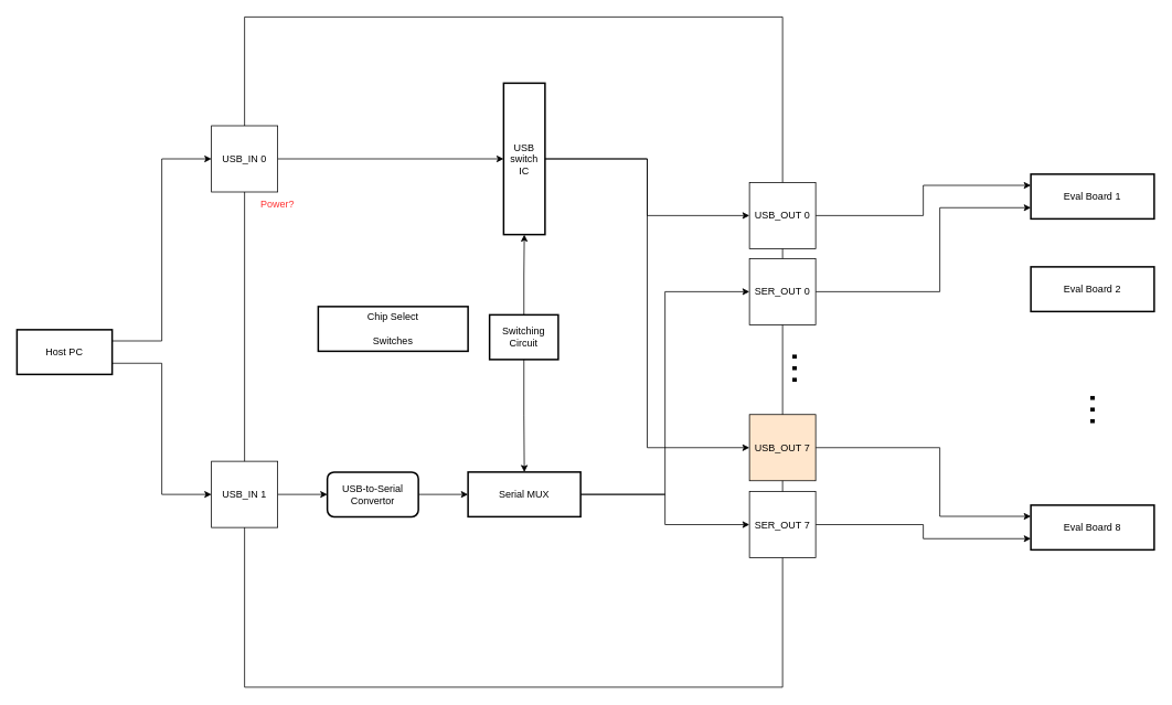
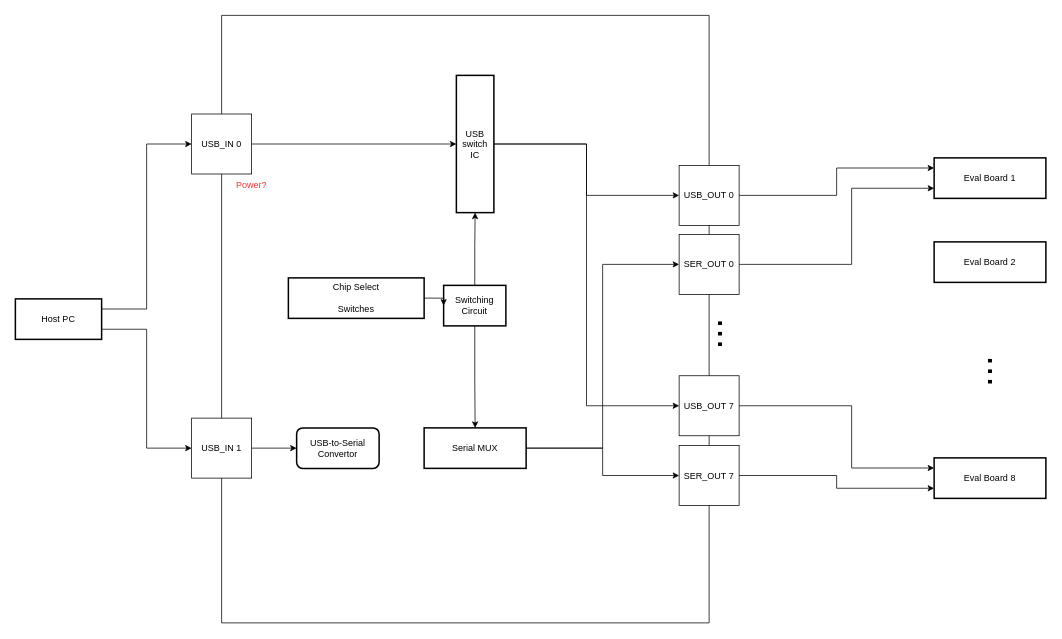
  <mxCell id="0" />
  <mxCell id="1" parent="0" />
  <mxCell id="2" style="edgeStyle=orthogonalEdgeStyle;rounded=0;orthogonalLoop=1;jettySize=auto;html=1;exitX=1;exitY=0.25;exitDx=0;exitDy=0;entryX=0;entryY=0.5;entryDx=0;entryDy=0;" edge="1" parent="1" source="4" target="16"><mxGeometry relative="1" as="geometry" /></mxCell>
  <mxCell id="3" style="edgeStyle=orthogonalEdgeStyle;rounded=0;orthogonalLoop=1;jettySize=auto;html=1;exitX=1;exitY=0.75;exitDx=0;exitDy=0;entryX=0;entryY=0.5;entryDx=0;entryDy=0;" edge="1" parent="1" source="4" target="23"><mxGeometry relative="1" as="geometry" /></mxCell>
  <mxCell id="4" value="Host PC" style="whiteSpace=wrap;strokeWidth=2;" parent="1" vertex="1"><mxGeometry x="20" y="398" width="115" height="54" as="geometry" /></mxCell>
  <mxCell id="5" value="Eval Board 1" style="whiteSpace=wrap;strokeWidth=2;" parent="1" vertex="1"><mxGeometry x="1245" y="210" width="149" height="54" as="geometry" /></mxCell>
  <mxCell id="6" value="Eval Board 2" style="whiteSpace=wrap;strokeWidth=2;" parent="1" vertex="1"><mxGeometry x="1245" y="322" width="149" height="54" as="geometry" /></mxCell>
  <mxCell id="7" value="Eval Board 8" style="whiteSpace=wrap;strokeWidth=2;" parent="1" vertex="1"><mxGeometry x="1245" y="610" width="149" height="54" as="geometry" /></mxCell>
  <mxCell id="8" value="&lt;font style=&quot;font-size: 50px;&quot;&gt;...&lt;/font&gt;" style="text;html=1;align=center;verticalAlign=middle;whiteSpace=wrap;rounded=0;rotation=90;fontSize=16;" vertex="1" parent="1"><mxGeometry x="1305" y="480" width="60" height="30" as="geometry" /></mxCell>
  <mxCell id="9" value="" style="swimlane;startSize=0;" vertex="1" parent="1"><mxGeometry x="295" y="20" width="650" height="810" as="geometry" /></mxCell>
  <mxCell id="10" value="USB switch IC" style="whiteSpace=wrap;strokeWidth=2;" parent="9" vertex="1"><mxGeometry x="313" y="80" width="50" height="183" as="geometry" /></mxCell>
  <mxCell id="11" style="edgeStyle=orthogonalEdgeStyle;rounded=0;orthogonalLoop=1;jettySize=auto;html=1;exitX=0.5;exitY=1;exitDx=0;exitDy=0;entryX=0.5;entryY=0;entryDx=0;entryDy=0;" edge="1" parent="9" source="13" target="14"><mxGeometry relative="1" as="geometry" /></mxCell>
  <mxCell id="12" style="edgeStyle=orthogonalEdgeStyle;rounded=0;orthogonalLoop=1;jettySize=auto;html=1;exitX=0.5;exitY=0;exitDx=0;exitDy=0;entryX=0.5;entryY=1;entryDx=0;entryDy=0;" edge="1" parent="9" source="13" target="10"><mxGeometry relative="1" as="geometry" /></mxCell>
  <mxCell id="13" value="Switching Circuit" style="whiteSpace=wrap;strokeWidth=2;" parent="9" vertex="1"><mxGeometry x="296" y="360" width="83" height="54" as="geometry" /></mxCell>
  <mxCell id="14" value="Serial MUX" style="whiteSpace=wrap;strokeWidth=2;" parent="9" vertex="1"><mxGeometry x="270" y="550" width="136" height="54" as="geometry" /></mxCell>
  <mxCell id="15" style="edgeStyle=orthogonalEdgeStyle;rounded=0;orthogonalLoop=1;jettySize=auto;html=1;exitX=1;exitY=0.5;exitDx=0;exitDy=0;" edge="1" parent="9" source="16" target="10"><mxGeometry relative="1" as="geometry" /></mxCell>
  <mxCell id="16" value="USB_IN 0" style="whiteSpace=wrap;html=1;aspect=fixed;" vertex="1" parent="9"><mxGeometry x="-40" y="131.5" width="80" height="80" as="geometry" /></mxCell>
+ <mxCell id="17" style="edgeStyle=orthogonalEdgeStyle;rounded=0;orthogonalLoop=1;jettySize=auto;html=1;exitX=1;exitY=0.5;exitDx=0;exitDy=0;entryX=0;entryY=0.5;entryDx=0;entryDy=0;" edge="1" parent="9" source="18" target="13"><mxGeometry relative="1" as="geometry" /></mxCell>
  <mxCell id="18" value="Chip Select&#10;&#10;Switches" style="whiteSpace=wrap;strokeWidth=2;" vertex="1" parent="9"><mxGeometry x="89" y="350" width="181" height="54" as="geometry" /></mxCell>
  <mxCell id="19" value="Power?" style="text;html=1;align=center;verticalAlign=middle;whiteSpace=wrap;rounded=0;fontColor=#FF3333;" vertex="1" parent="9"><mxGeometry x="10" y="211.5" width="60" height="30" as="geometry" /></mxCell>
- <mxCell id="20" value="" style="edgeStyle=orthogonalEdgeStyle;rounded=0;orthogonalLoop=1;jettySize=auto;html=1;" edge="1" parent="9" source="21" target="14"><mxGeometry relative="1" as="geometry" /></mxCell>
  <mxCell id="21" value="USB-to-Serial&#10;Convertor" style="whiteSpace=wrap;strokeWidth=2;rounded=1;" vertex="1" parent="9"><mxGeometry x="100" y="550" width="110" height="54" as="geometry" /></mxCell>
  <mxCell id="22" style="edgeStyle=orthogonalEdgeStyle;rounded=0;orthogonalLoop=1;jettySize=auto;html=1;exitX=1;exitY=0.5;exitDx=0;exitDy=0;entryX=0;entryY=0.5;entryDx=0;entryDy=0;" edge="1" parent="1" source="23" target="21"><mxGeometry relative="1" as="geometry" /></mxCell>
  <mxCell id="23" value="USB_IN&lt;span style=&quot;background-color: transparent; color: light-dark(rgb(0, 0, 0), rgb(255, 255, 255));&quot;&gt;&amp;nbsp;1&lt;/span&gt;" style="whiteSpace=wrap;html=1;aspect=fixed;" vertex="1" parent="1"><mxGeometry x="255" y="557" width="80" height="80" as="geometry" /></mxCell>
  <mxCell id="24" style="edgeStyle=orthogonalEdgeStyle;rounded=0;orthogonalLoop=1;jettySize=auto;html=1;exitX=1;exitY=0.5;exitDx=0;exitDy=0;entryX=0;entryY=0.25;entryDx=0;entryDy=0;" edge="1" parent="1" source="25" target="5"><mxGeometry relative="1" as="geometry" /></mxCell>
  <mxCell id="25" value="USB_OUT 0" style="whiteSpace=wrap;html=1;aspect=fixed;" vertex="1" parent="1"><mxGeometry x="905" y="220" width="80" height="80" as="geometry" /></mxCell>
  <mxCell id="26" style="edgeStyle=orthogonalEdgeStyle;rounded=0;orthogonalLoop=1;jettySize=auto;html=1;exitX=1;exitY=0.5;exitDx=0;exitDy=0;entryX=0;entryY=0.75;entryDx=0;entryDy=0;" edge="1" parent="1" source="27" target="5"><mxGeometry relative="1" as="geometry"><Array as="points"><mxPoint x="1135" y="352" /><mxPoint x="1135" y="251" /></Array></mxGeometry></mxCell>
  <mxCell id="27" value="SER_OUT 0" style="whiteSpace=wrap;html=1;aspect=fixed;" vertex="1" parent="1"><mxGeometry x="905" y="312" width="80" height="80" as="geometry" /></mxCell>
  <mxCell id="28" style="edgeStyle=orthogonalEdgeStyle;rounded=0;orthogonalLoop=1;jettySize=auto;html=1;exitX=1;exitY=0.5;exitDx=0;exitDy=0;entryX=0;entryY=0.25;entryDx=0;entryDy=0;" edge="1" parent="1" source="29" target="7"><mxGeometry relative="1" as="geometry"><Array as="points"><mxPoint x="1135" y="541" /><mxPoint x="1135" y="624" /></Array></mxGeometry></mxCell>
- <mxCell id="29" value="USB_OUT 7" style="whiteSpace=wrap;html=1;aspect=fixed;fillColor=#ffe6cc;" vertex="1" parent="1"><mxGeometry x="905" y="500.5" width="80" height="80" as="geometry" /></mxCell>
+ <mxCell id="29" value="USB_OUT 7" style="whiteSpace=wrap;html=1;aspect=fixed;" vertex="1" parent="1"><mxGeometry x="905" y="500.5" width="80" height="80" as="geometry" /></mxCell>
  <mxCell id="30" value="&lt;font style=&quot;font-size: 50px;&quot;&gt;...&lt;/font&gt;" style="text;html=1;align=center;verticalAlign=middle;whiteSpace=wrap;rounded=0;rotation=90;fontSize=16;" vertex="1" parent="1"><mxGeometry x="945" y="430" width="60" height="30" as="geometry" /></mxCell>
  <mxCell id="31" style="edgeStyle=orthogonalEdgeStyle;rounded=0;orthogonalLoop=1;jettySize=auto;html=1;exitX=1;exitY=0.5;exitDx=0;exitDy=0;entryX=0;entryY=0.75;entryDx=0;entryDy=0;" edge="1" parent="1" source="32" target="7"><mxGeometry relative="1" as="geometry" /></mxCell>
  <mxCell id="32" value="SER_OUT 7" style="whiteSpace=wrap;html=1;aspect=fixed;" vertex="1" parent="1"><mxGeometry x="905" y="593.5" width="80" height="80" as="geometry" /></mxCell>
  <mxCell id="33" style="edgeStyle=orthogonalEdgeStyle;rounded=0;orthogonalLoop=1;jettySize=auto;html=1;exitX=1;exitY=0.5;exitDx=0;exitDy=0;" edge="1" parent="1" source="14" target="32"><mxGeometry relative="1" as="geometry" /></mxCell>
  <mxCell id="34" style="edgeStyle=orthogonalEdgeStyle;rounded=0;orthogonalLoop=1;jettySize=auto;html=1;exitX=1;exitY=0.5;exitDx=0;exitDy=0;entryX=0;entryY=0.5;entryDx=0;entryDy=0;" edge="1" parent="1" source="14" target="27"><mxGeometry relative="1" as="geometry" /></mxCell>
  <mxCell id="35" style="edgeStyle=orthogonalEdgeStyle;rounded=0;orthogonalLoop=1;jettySize=auto;html=1;exitX=1;exitY=0.5;exitDx=0;exitDy=0;" edge="1" parent="1" source="10" target="25"><mxGeometry relative="1" as="geometry" /></mxCell>
  <mxCell id="36" style="edgeStyle=orthogonalEdgeStyle;rounded=0;orthogonalLoop=1;jettySize=auto;html=1;exitX=1;exitY=0.5;exitDx=0;exitDy=0;entryX=0;entryY=0.5;entryDx=0;entryDy=0;" edge="1" parent="1" source="10" target="29"><mxGeometry relative="1" as="geometry" /></mxCell>
